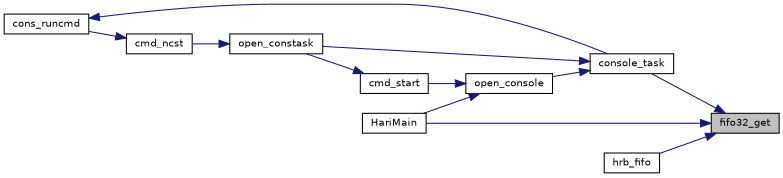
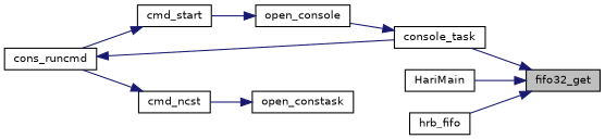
  digraph {
    rankdir=RL
    node [color=black fillcolor=white fontname=Helvetica fontsize=10 shape=record style=filled]
    edge [color=midnightblue dir=back fontname=Helvetica fontsize=10 labelfontname=Helvetica labelfontsize=10 style=solid]
    n1 [fillcolor=grey75 fontcolor=black height=0.2 label=fifo32_get width=0.4]
    n2 [height=0.2 label=console_task width=0.4]
    n3 [height=0.2 label=HariMain width=0.4]
    n4 [height=0.2 label=hrb_fifo width=0.4]
    n5 [height=0.2 label=open_constask width=0.4]
    n6 [height=0.2 label=open_console width=0.4]
    n7 [height=0.2 label=cmd_ncst width=0.4]
    n8 [height=0.2 label=cons_runcmd width=0.4]
    n9 [height=0.2 label=cmd_start width=0.4]
    n1 -> n2
    n1 -> n3
    n1 -> n4
-   n2 -> n5
    n2 -> n6
    n5 -> n7
-   n6 -> n3
    n6 -> n9
    n7 -> n8
    n8 -> n2
-   n9 -> n5
+   n9 -> n8
  }
